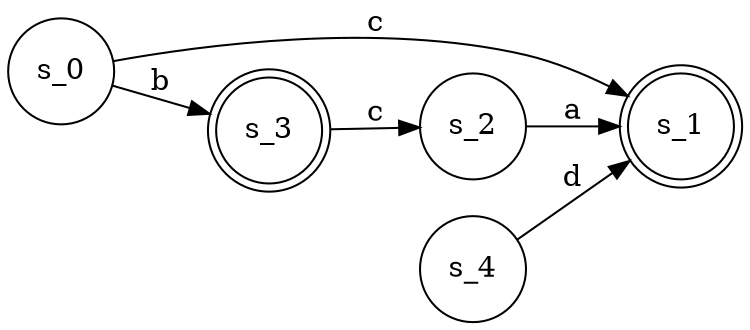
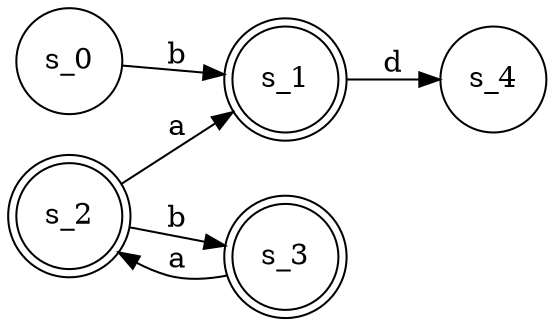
  digraph {
    rankdir=LR
    node [shape=circle]
    s_0
    s_1 [shape=doublecircle]
    s_4
-   s_2
+   s_2 [shape=doublecircle]
    s_3 [shape=doublecircle]
-   s_0 -> s_1 [label=c]
-   s_4 -> s_1 [label=d]
+   s_0 -> s_1 [label=b]
+   s_1 -> s_4 [label=d]
    s_2 -> s_1 [label=a]
-   s_0 -> s_3 [label=b]
-   s_3 -> s_2 [label=c]
+   s_2 -> s_3 [label=b]
+   s_3 -> s_2 [label=a]
  }
